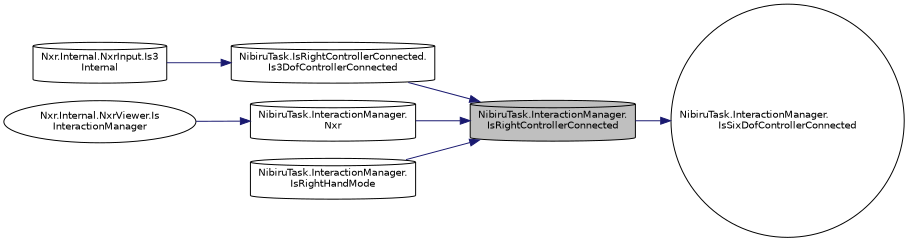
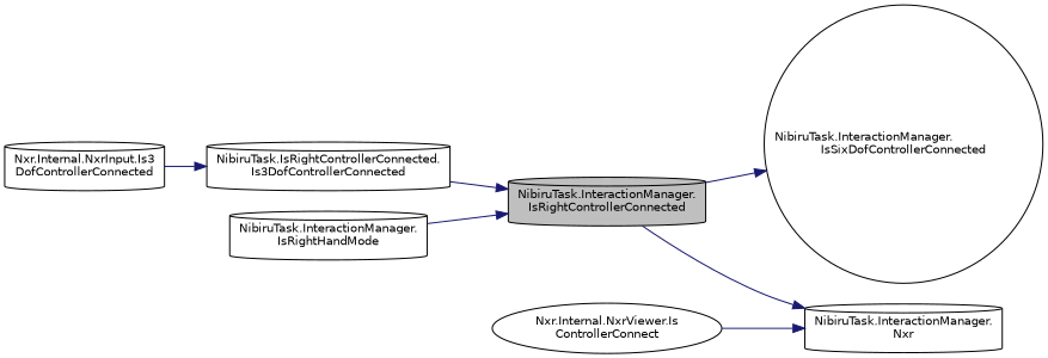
  digraph {
    rankdir=RL
    node [color=black fillcolor=white fontname=Helvetica fontsize=10 shape=cylinder style=filled]
    edge [color=midnightblue dir=back fontname=Helvetica fontsize=10 labelfontname=Helvetica labelfontsize=10 style=solid]
    n1 [fillcolor=grey75 fontcolor=black height=0.2 label="NibiruTask.InteractionManager.\lIsRightControllerConnected" width=0.4]
    n2 [height=0.2 label="NibiruTask.IsRightControllerConnected.\lIs3DofControllerConnected" width=0.4]
    n3 [height=0.2 label="NibiruTask.InteractionManager.\lNxr" width=0.4]
    n4 [height=0.2 label="NibiruTask.InteractionManager.\lIsRightHandMode" width=0.4]
-   n5 [height=0.2 label="Nxr.Internal.NxrInput.Is3\lInternal" width=0.4]
-   n6 [height=0.2 label="Nxr.Internal.NxrViewer.Is\lInteractionManager" shape=ellipse width=0.4]
+   n5 [height=0.2 label="Nxr.Internal.NxrInput.Is3\lDofControllerConnected" width=0.4]
+   n6 [height=0.2 label="Nxr.Internal.NxrViewer.Is\lControllerConnect" shape=ellipse width=0.4]
    n7 [height=0.2 label="NibiruTask.InteractionManager.\lIsSixDofControllerConnected" shape=circle width=0.4]
    n1 -> n2
-   n1 -> n3
+   n3 -> n1
    n1 -> n4
    n2 -> n5
    n3 -> n6
    n7 -> n1
  }
